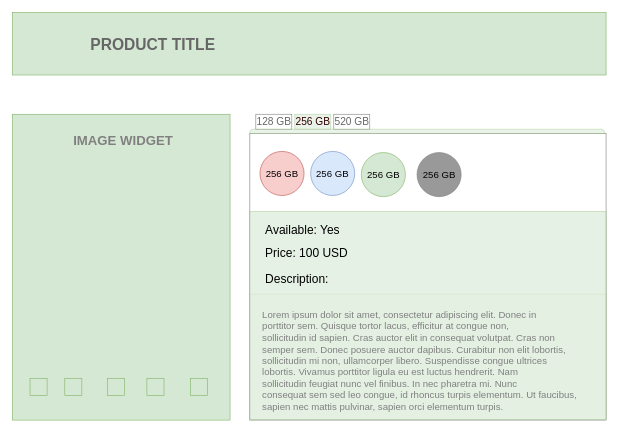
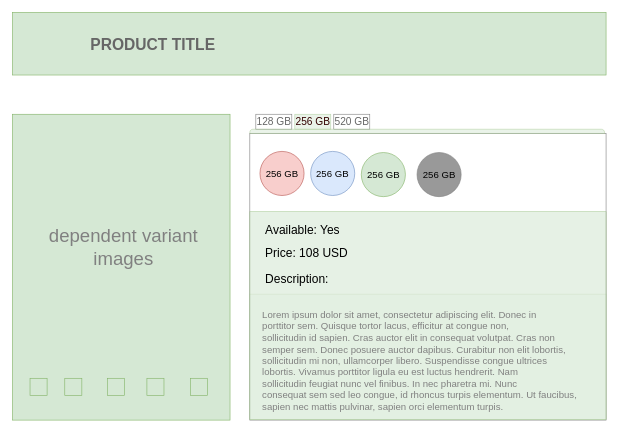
  <mxCell id="0" />
  <mxCell id="1" parent="0" />
  <mxCell id="2" value="" style="group" vertex="1" connectable="0" parent="1"><mxGeometry x="20" y="20" width="990" height="690" as="geometry" /></mxCell>
  <mxCell id="3" value="" style="rounded=0;whiteSpace=wrap;html=1;fillColor=#d5e8d4;strokeColor=#82b366;" vertex="1" parent="2"><mxGeometry width="990" height="104.615" as="geometry" /></mxCell>
  <mxCell id="4" value="&lt;b&gt;&lt;font color=&quot;#666666&quot; style=&quot;font-size: 26px;&quot;&gt;PRODUCT TITLE&lt;/font&gt;&lt;/b&gt;" style="text;html=1;strokeColor=none;fillColor=none;align=center;verticalAlign=middle;whiteSpace=wrap;rounded=0;" vertex="1" parent="2"><mxGeometry x="126.5" y="27.436" width="214.5" height="52.308" as="geometry" /></mxCell>
  <mxCell id="5" value="" style="rounded=0;whiteSpace=wrap;html=1;fillColor=#d5e8d4;strokeColor=#82b366;" vertex="1" parent="2"><mxGeometry y="170" width="363" height="510" as="geometry" /></mxCell>
- <mxCell id="6" value="&lt;b&gt;&lt;font color=&quot;#808080&quot; style=&quot;font-size: 22px;&quot;&gt;IMAGE WIDGET&lt;/font&gt;&lt;/b&gt;" style="text;html=1;strokeColor=none;fillColor=none;align=center;verticalAlign=middle;whiteSpace=wrap;rounded=0;" vertex="1" parent="2"><mxGeometry x="94.05" y="188.308" width="181.5" height="52.308" as="geometry" /></mxCell>
  <mxCell id="7" value="" style="whiteSpace=wrap;html=1;aspect=fixed;fillColor=#d5e8d4;strokeColor=#82b366;" vertex="1" parent="2"><mxGeometry x="29.5" y="610.256" width="28.462" height="28.462" as="geometry" /></mxCell>
  <mxCell id="8" value="" style="whiteSpace=wrap;html=1;aspect=fixed;fillColor=#d5e8d4;strokeColor=#82b366;" vertex="1" parent="2"><mxGeometry x="87.45" y="610.256" width="28.462" height="28.462" as="geometry" /></mxCell>
  <mxCell id="9" value="" style="whiteSpace=wrap;html=1;aspect=fixed;fillColor=#d5e8d4;strokeColor=#82b366;" vertex="1" parent="2"><mxGeometry x="158.4" y="610.256" width="28.462" height="28.462" as="geometry" /></mxCell>
  <mxCell id="10" value="" style="whiteSpace=wrap;html=1;aspect=fixed;fillColor=#d5e8d4;strokeColor=#82b366;" vertex="1" parent="2"><mxGeometry x="224.4" y="610.256" width="28.462" height="28.462" as="geometry" /></mxCell>
  <mxCell id="11" value="" style="whiteSpace=wrap;html=1;aspect=fixed;fillColor=#d5e8d4;strokeColor=#82b366;" vertex="1" parent="2"><mxGeometry x="297" y="610.256" width="28.462" height="28.462" as="geometry" /></mxCell>
  <mxCell id="12" value="" style="strokeWidth=1;shadow=0;dashed=0;align=center;html=1;shape=mxgraph.mockup.containers.marginRect2;rectMarginTop=32;opacity=50;" vertex="1" parent="2"><mxGeometry x="396" y="170" width="594" height="510" as="geometry" /></mxCell>
  <mxCell id="13" value="128 GB" style="strokeColor=inherit;fillColor=inherit;gradientColor=inherit;strokeWidth=1;shadow=0;dashed=0;align=center;html=1;shape=mxgraph.mockup.containers.rrect;rSize=0;fontSize=17;fontColor=#666666;gradientColor=none;opacity=50;" vertex="1" parent="12"><mxGeometry width="60" height="25" relative="1" as="geometry"><mxPoint x="10" as="offset" /></mxGeometry></mxCell>
  <mxCell id="14" value="&lt;font color=&quot;#330000&quot;&gt;256 GB&lt;/font&gt;" style="strokeWidth=1;shadow=0;dashed=0;align=center;html=1;shape=mxgraph.mockup.containers.rrect;rSize=0;fontSize=17;strokeColor=#82b366;fillColor=#d5e8d4;opacity=50;" vertex="1" parent="12"><mxGeometry width="60" height="25" relative="1" as="geometry"><mxPoint x="75" as="offset" /></mxGeometry></mxCell>
  <mxCell id="15" value="520 GB" style="strokeColor=inherit;fillColor=inherit;gradientColor=inherit;strokeWidth=1;shadow=0;dashed=0;align=center;html=1;shape=mxgraph.mockup.containers.rrect;rSize=0;fontSize=17;fontColor=#666666;gradientColor=none;opacity=50;" vertex="1" parent="12"><mxGeometry width="60" height="25" relative="1" as="geometry"><mxPoint x="140" as="offset" /></mxGeometry></mxCell>
  <mxCell id="16" value="" style="strokeWidth=1;shadow=0;dashed=0;align=center;html=1;shape=mxgraph.mockup.containers.topButton;rSize=5;strokeColor=#82b366;fillColor=#d5e8d4;resizeWidth=1;movable=0;deletable=1;opacity=50;" vertex="1" parent="12"><mxGeometry width="591.44" height="7" relative="1" as="geometry"><mxPoint y="25" as="offset" /></mxGeometry></mxCell>
  <mxCell id="17" value="&lt;font style=&quot;font-size: 16px;&quot;&gt;256 GB&lt;/font&gt;" style="ellipse;whiteSpace=wrap;html=1;aspect=fixed;fillColor=#f8cecc;strokeColor=#b85450;fontSize=16;" vertex="1" parent="12"><mxGeometry x="16.898" y="61.944" width="73.558" height="73.558" as="geometry" /></mxCell>
  <mxCell id="18" value="&lt;span style=&quot;font-size: 16px;&quot;&gt;256 GB&lt;/span&gt;" style="ellipse;whiteSpace=wrap;html=1;aspect=fixed;fillColor=#dae8fc;strokeColor=#6c8ebf;fontSize=16;" vertex="1" parent="12"><mxGeometry x="101.39" y="61.944" width="73.558" height="73.558" as="geometry" /></mxCell>
  <mxCell id="19" value="&lt;span style=&quot;font-size: 16px;&quot;&gt;256 GB&lt;/span&gt;" style="ellipse;whiteSpace=wrap;html=1;aspect=fixed;fillColor=#d5e8d4;strokeColor=#82b366;fontSize=16;" vertex="1" parent="12"><mxGeometry x="185.881" y="63.833" width="73.558" height="73.558" as="geometry" /></mxCell>
  <mxCell id="20" value="&lt;span style=&quot;font-size: 16px;&quot;&gt;256 GB&lt;/span&gt;" style="ellipse;whiteSpace=wrap;html=1;aspect=fixed;fillColor=#999999;strokeColor=#808080;fontSize=16;" vertex="1" parent="12"><mxGeometry x="278.822" y="63.833" width="73.558" height="73.558" as="geometry" /></mxCell>
  <mxCell id="21" value="" style="rounded=0;whiteSpace=wrap;html=1;strokeColor=#82b366;fontSize=9;fillColor=#d5e8d4;opacity=60;" vertex="1" parent="12"><mxGeometry y="162.5" width="594" height="346.667" as="geometry" /></mxCell>
  <mxCell id="22" value="&lt;font style=&quot;font-size: 20px;&quot;&gt;Available: Yes&lt;/font&gt;" style="text;html=1;strokeColor=none;fillColor=none;align=left;verticalAlign=middle;whiteSpace=wrap;rounded=0;fontSize=20;opacity=60;" vertex="1" parent="12"><mxGeometry x="23.56" y="164.44" width="166.44" height="56.67" as="geometry" /></mxCell>
- <mxCell id="23" value="&lt;font style=&quot;font-size: 20px;&quot;&gt;Price: 100 USD&lt;/font&gt;" style="text;html=1;strokeColor=none;fillColor=none;align=left;verticalAlign=middle;whiteSpace=wrap;rounded=0;fontSize=20;opacity=60;" vertex="1" parent="12"><mxGeometry x="23.56" y="202.22" width="166.44" height="56.67" as="geometry" /></mxCell>
+ <mxCell id="23" value="&lt;font style=&quot;font-size: 20px;&quot;&gt;Price: 108 USD&lt;/font&gt;" style="text;html=1;strokeColor=none;fillColor=none;align=left;verticalAlign=middle;whiteSpace=wrap;rounded=0;fontSize=20;opacity=60;" vertex="1" parent="12"><mxGeometry x="23.56" y="202.22" width="166.44" height="56.67" as="geometry" /></mxCell>
  <mxCell id="24" value="&lt;span style=&quot;font-size: 20px;&quot;&gt;Description:&amp;nbsp;&lt;/span&gt;" style="text;html=1;strokeColor=none;fillColor=none;align=left;verticalAlign=middle;whiteSpace=wrap;rounded=0;fontSize=20;opacity=60;" vertex="1" parent="12"><mxGeometry x="23.555" y="245.667" width="118.288" height="56.667" as="geometry" /></mxCell>
  <mxCell id="25" value="" style="rounded=0;whiteSpace=wrap;html=1;fontSize=12;opacity=20;fillColor=#d5e8d4;strokeColor=#82b366;" vertex="1" parent="12"><mxGeometry y="300" width="594" height="209.17" as="geometry" /></mxCell>
  <mxCell id="26" value="Lorem ipsum dolor sit amet, consectetur adipiscing elit. Donec in &lt;br/&gt;porttitor sem. Quisque tortor lacus, efficitur at congue non, &lt;br/&gt;sollicitudin id sapien. Cras auctor elit in consequat volutpat. Cras non&lt;br/&gt; semper sem. Donec posuere auctor dapibus. Curabitur non elit lobortis, &lt;br/&gt;sollicitudin mi non, ullamcorper libero. Suspendisse congue ultrices &lt;br/&gt;lobortis. Vivamus porttitor ligula eu est luctus hendrerit. Nam &lt;br/&gt;sollicitudin feugiat nunc vel finibus. In nec pharetra mi. Nunc &lt;br/&gt;consequat sem sed leo congue, id rhoncus turpis elementum. Ut faucibus, &lt;br/&gt;sapien nec mattis pulvinar, sapien orci elementum turpis." style="text;html=1;strokeColor=none;fillColor=none;align=left;verticalAlign=top;whiteSpace=wrap;rounded=0;fontSize=16;fontColor=#808080;" vertex="1" parent="12"><mxGeometry x="18.56" y="318" width="556.44" height="180" as="geometry" /></mxCell>
+ <mxCell id="27" value="&lt;font color=&quot;#808080&quot; style=&quot;font-size: 31px;&quot;&gt;dependent variant images&lt;/font&gt;" style="text;html=1;strokeColor=none;fillColor=none;align=center;verticalAlign=middle;whiteSpace=wrap;rounded=0;fontSize=9;opacity=60;" vertex="1" parent="2"><mxGeometry x="44.55" y="366.154" width="280.5" height="52.308" as="geometry" /></mxCell>
